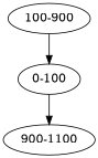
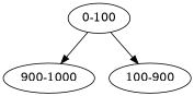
  strict digraph {
    node [data="[id=G1.1,strand=+,score=0.100000],[id=G2.1,strand=+,score=0.100000]"]
    "0-100"
-   "900-1000" [label="900-1100"]
+   "900-1000"
    "100-900" [data="[id=G2.1,strand=+,score=0.800000]"]
    "0-100" -> "900-1000" [data="[id=G1.1,strand=+,score=0.001000]"]
-   "100-900" -> "0-100" [data="[id=G2.1,strand=+,score=0.001000]"]
+   "0-100" -> "100-900" [data="[id=G2.1,strand=+,score=0.001000]"]
  }
